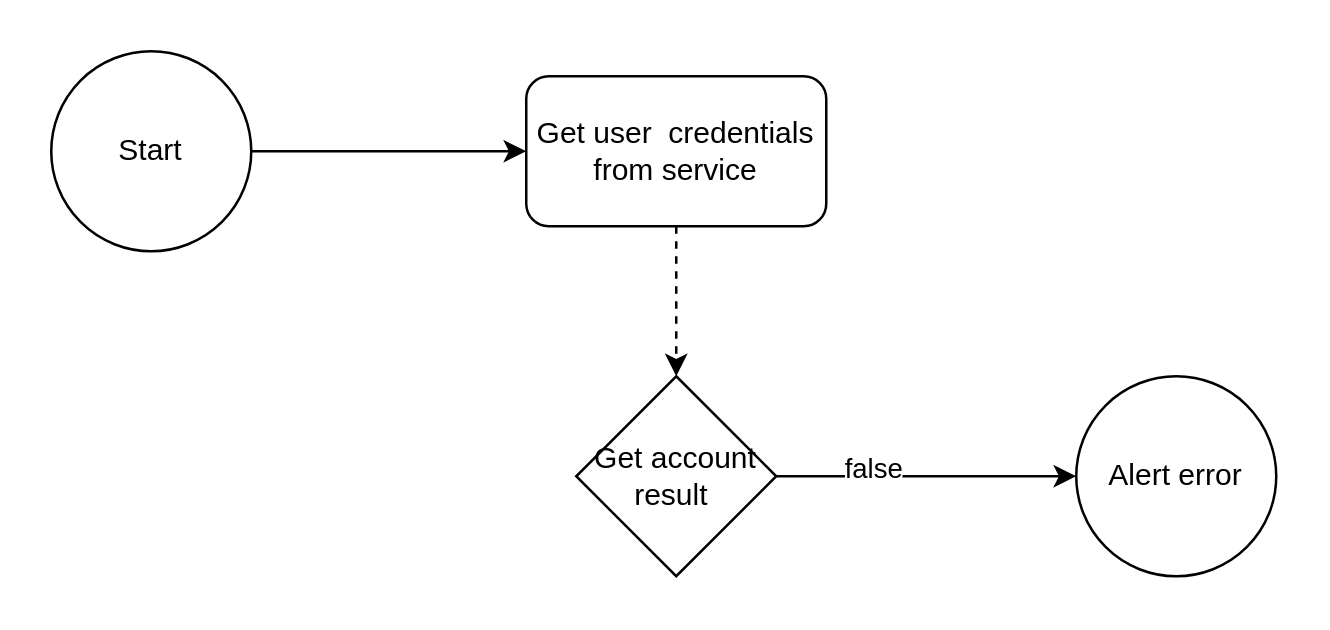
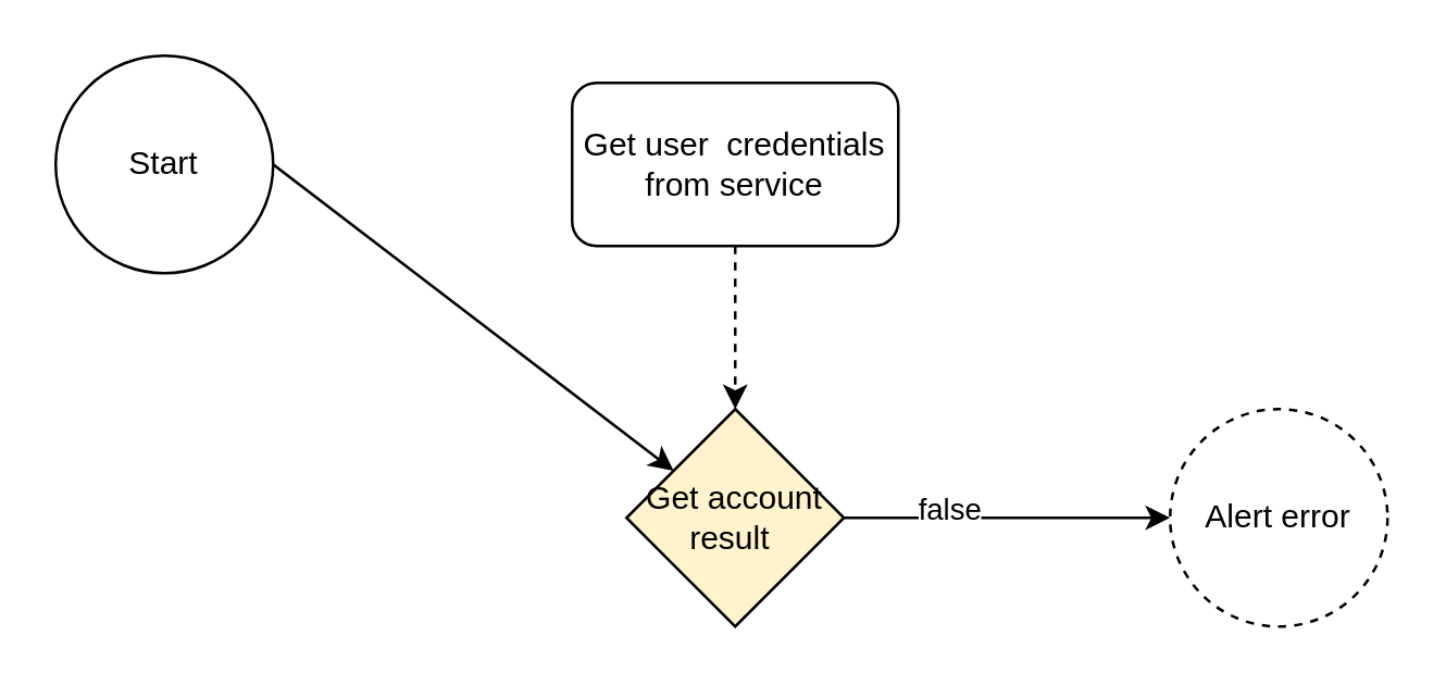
  <mxCell id="0" />
  <mxCell id="1" parent="0" />
- <mxCell id="2" style="edgeStyle=none;html=1;exitX=1;exitY=0.5;exitDx=0;exitDy=0;" edge="1" parent="1" source="3" target="5"><mxGeometry relative="1" as="geometry" /></mxCell>
+ <mxCell id="2" style="edgeStyle=none;html=1;exitX=1;exitY=0.5;exitDx=0;exitDy=0;" edge="1" parent="1" source="3" target="8"><mxGeometry relative="1" as="geometry" /></mxCell>
  <mxCell id="3" value="Start" style="ellipse;whiteSpace=wrap;html=1;aspect=fixed;" vertex="1" parent="1"><mxGeometry x="20" y="20" width="80" height="80" as="geometry" /></mxCell>
  <mxCell id="4" style="edgeStyle=none;html=1;exitX=0.5;exitY=1;exitDx=0;exitDy=0;entryX=0.5;entryY=0;entryDx=0;entryDy=0;dashed=1;" edge="1" parent="1" source="5" target="8"><mxGeometry relative="1" as="geometry" /></mxCell>
  <mxCell id="5" value="Get user&amp;nbsp; credentials from service" style="rounded=1;whiteSpace=wrap;html=1;" vertex="1" parent="1"><mxGeometry x="210" y="30" width="120" height="60" as="geometry" /></mxCell>
  <mxCell id="6" style="edgeStyle=none;html=1;exitX=1;exitY=0.5;exitDx=0;exitDy=0;entryX=0;entryY=0.5;entryDx=0;entryDy=0;" edge="1" parent="1" source="8" target="9"><mxGeometry relative="1" as="geometry" /></mxCell>
  <mxCell id="7" value="false" style="edgeLabel;html=1;align=center;verticalAlign=middle;resizable=0;points=[];" vertex="1" connectable="0" parent="6"><mxGeometry x="-0.36" y="4" relative="1" as="geometry"><mxPoint as="offset" /></mxGeometry></mxCell>
- <mxCell id="8" value="Get account result&amp;nbsp;" style="rhombus;whiteSpace=wrap;html=1;" vertex="1" parent="1"><mxGeometry x="230" y="150" width="80" height="80" as="geometry" /></mxCell>
- <mxCell id="9" value="Alert error" style="ellipse;whiteSpace=wrap;html=1;aspect=fixed;" vertex="1" parent="1"><mxGeometry x="430" y="150" width="80" height="80" as="geometry" /></mxCell>
+ <mxCell id="8" value="Get account result&amp;nbsp;" style="rhombus;whiteSpace=wrap;html=1;fillColor=#fff2cc;" vertex="1" parent="1"><mxGeometry x="230" y="150" width="80" height="80" as="geometry" /></mxCell>
+ <mxCell id="9" value="Alert error" style="ellipse;whiteSpace=wrap;html=1;aspect=fixed;dashed=1;" vertex="1" parent="1"><mxGeometry x="430" y="150" width="80" height="80" as="geometry" /></mxCell>
